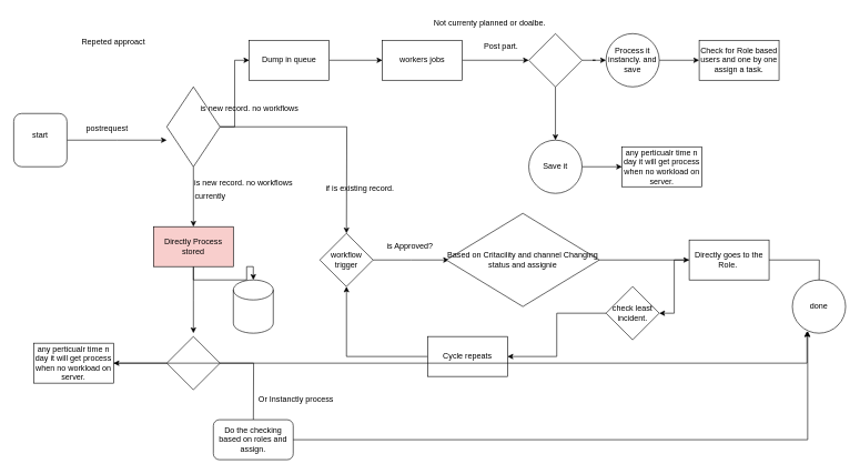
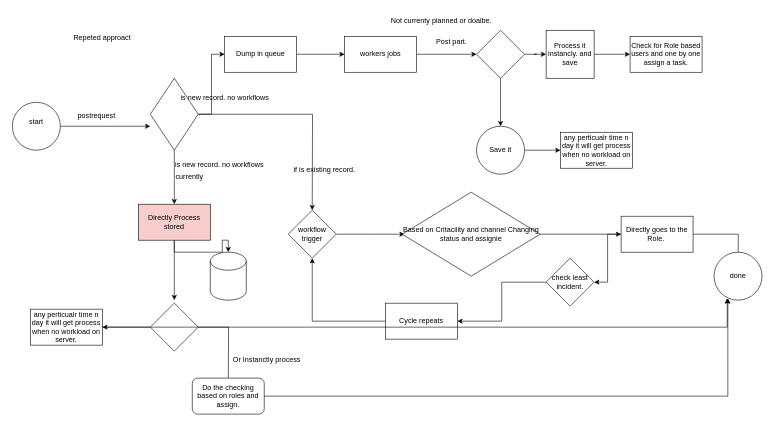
  <mxCell id="0" />
  <mxCell id="1" parent="0" />
  <mxCell id="2" value="Repeted approact&lt;div&gt;&lt;br&gt;&lt;/div&gt;" style="text;html=1;align=center;verticalAlign=middle;whiteSpace=wrap;rounded=0;" vertex="1" parent="1"><mxGeometry x="30" y="60" width="280" height="20" as="geometry" /></mxCell>
  <mxCell id="3" style="edgeStyle=orthogonalEdgeStyle;rounded=0;orthogonalLoop=1;jettySize=auto;html=1;" edge="1" parent="1" source="4"><mxGeometry relative="1" as="geometry"><mxPoint x="250" y="210" as="targetPoint" /></mxGeometry></mxCell>
- <mxCell id="4" value="start&lt;div&gt;&lt;br&gt;&lt;/div&gt;" style="whiteSpace=wrap;html=1;aspect=fixed;rounded=1;" vertex="1" parent="1"><mxGeometry x="20" y="170" width="80" height="80" as="geometry" /></mxCell>
+ <mxCell id="4" value="start&lt;div&gt;&lt;br&gt;&lt;/div&gt;" style="ellipse;whiteSpace=wrap;html=1;aspect=fixed;" vertex="1" parent="1"><mxGeometry x="20" y="170" width="80" height="80" as="geometry" /></mxCell>
  <mxCell id="5" value="postrequest" style="text;html=1;align=center;verticalAlign=middle;resizable=0;points=[];autosize=1;strokeColor=none;fillColor=none;" vertex="1" parent="1"><mxGeometry x="115" y="178" width="90" height="30" as="geometry" /></mxCell>
  <mxCell id="6" value="" style="edgeStyle=orthogonalEdgeStyle;rounded=0;orthogonalLoop=1;jettySize=auto;html=1;" edge="1" parent="1" source="9" target="14"><mxGeometry relative="1" as="geometry" /></mxCell>
  <mxCell id="7" style="edgeStyle=orthogonalEdgeStyle;rounded=0;orthogonalLoop=1;jettySize=auto;html=1;entryX=0;entryY=0.5;entryDx=0;entryDy=0;" edge="1" parent="1" source="9" target="11"><mxGeometry relative="1" as="geometry" /></mxCell>
  <mxCell id="8" style="edgeStyle=orthogonalEdgeStyle;rounded=0;orthogonalLoop=1;jettySize=auto;html=1;" edge="1" parent="1" source="9"><mxGeometry relative="1" as="geometry"><mxPoint x="520" y="350" as="targetPoint" /></mxGeometry></mxCell>
  <mxCell id="9" value="" style="rhombus;whiteSpace=wrap;html=1;" vertex="1" parent="1"><mxGeometry x="250" y="130" width="80" height="120" as="geometry" /></mxCell>
  <mxCell id="10" value="" style="edgeStyle=orthogonalEdgeStyle;rounded=0;orthogonalLoop=1;jettySize=auto;html=1;" edge="1" parent="1" source="11" target="17"><mxGeometry relative="1" as="geometry" /></mxCell>
  <mxCell id="11" value="Dump in queue" style="whiteSpace=wrap;html=1;" vertex="1" parent="1"><mxGeometry x="374" y="60" width="120" height="60" as="geometry" /></mxCell>
  <mxCell id="12" style="edgeStyle=orthogonalEdgeStyle;rounded=0;orthogonalLoop=1;jettySize=auto;html=1;" edge="1" parent="1" source="14"><mxGeometry relative="1" as="geometry"><mxPoint x="290" y="500" as="targetPoint" /></mxGeometry></mxCell>
  <mxCell id="13" style="edgeStyle=orthogonalEdgeStyle;rounded=0;orthogonalLoop=1;jettySize=auto;html=1;" edge="1" parent="1" source="14" target="50"><mxGeometry relative="1" as="geometry" /></mxCell>
  <mxCell id="14" value="Directly Process&lt;div&gt;stored&lt;/div&gt;" style="whiteSpace=wrap;html=1;fillColor=#f8cecc;" vertex="1" parent="1"><mxGeometry x="230" y="340" width="120" height="60" as="geometry" /></mxCell>
  <mxCell id="15" value="currently" style="text;html=1;align=center;verticalAlign=middle;resizable=0;points=[];autosize=1;strokeColor=none;fillColor=none;" vertex="1" parent="1"><mxGeometry x="280" y="280" width="70" height="30" as="geometry" /></mxCell>
  <mxCell id="16" value="" style="edgeStyle=orthogonalEdgeStyle;rounded=0;orthogonalLoop=1;jettySize=auto;html=1;" edge="1" parent="1" source="17" target="22"><mxGeometry relative="1" as="geometry" /></mxCell>
  <mxCell id="17" value="workers jobs" style="whiteSpace=wrap;html=1;" vertex="1" parent="1"><mxGeometry x="574" y="60" width="120" height="60" as="geometry" /></mxCell>
  <mxCell id="18" value="" style="edgeStyle=orthogonalEdgeStyle;rounded=0;orthogonalLoop=1;jettySize=auto;html=1;" edge="1" parent="1" source="19" target="26"><mxGeometry relative="1" as="geometry" /></mxCell>
- <mxCell id="19" value="Process it instancly. and save" style="ellipse;whiteSpace=wrap;html=1;" vertex="1" parent="1"><mxGeometry x="910" y="50" width="80" height="80" as="geometry" /></mxCell>
+ <mxCell id="19" value="Process it instancly. and save" style="whiteSpace=wrap;html=1;rounded=0;" vertex="1" parent="1"><mxGeometry x="910" y="50" width="80" height="80" as="geometry" /></mxCell>
  <mxCell id="20" style="edgeStyle=orthogonalEdgeStyle;rounded=0;orthogonalLoop=1;jettySize=auto;html=1;entryX=0;entryY=0.5;entryDx=0;entryDy=0;" edge="1" parent="1" source="22" target="19"><mxGeometry relative="1" as="geometry" /></mxCell>
  <mxCell id="21" value="" style="edgeStyle=orthogonalEdgeStyle;rounded=0;orthogonalLoop=1;jettySize=auto;html=1;" edge="1" parent="1" source="22" target="24"><mxGeometry relative="1" as="geometry" /></mxCell>
  <mxCell id="22" value="" style="rhombus;whiteSpace=wrap;html=1;" vertex="1" parent="1"><mxGeometry x="794" y="50" width="80" height="80" as="geometry" /></mxCell>
  <mxCell id="23" value="" style="edgeStyle=orthogonalEdgeStyle;rounded=0;orthogonalLoop=1;jettySize=auto;html=1;" edge="1" parent="1" source="24" target="25"><mxGeometry relative="1" as="geometry" /></mxCell>
  <mxCell id="24" value="Save it" style="ellipse;whiteSpace=wrap;html=1;" vertex="1" parent="1"><mxGeometry x="794" y="210" width="80" height="80" as="geometry" /></mxCell>
  <mxCell id="25" value="any perticualr time n day it will get process when no workload on server." style="whiteSpace=wrap;html=1;" vertex="1" parent="1"><mxGeometry x="934" y="220" width="120" height="60" as="geometry" /></mxCell>
  <mxCell id="26" value="Check for Role based users and one by one assign a task." style="whiteSpace=wrap;html=1;" vertex="1" parent="1"><mxGeometry x="1050" y="60" width="120" height="60" as="geometry" /></mxCell>
  <mxCell id="27" value="Post part." style="text;html=1;align=center;verticalAlign=middle;resizable=0;points=[];autosize=1;strokeColor=none;fillColor=none;" vertex="1" parent="1"><mxGeometry x="717" y="55" width="70" height="30" as="geometry" /></mxCell>
  <mxCell id="28" value="is new record. no workflows" style="text;html=1;align=center;verticalAlign=middle;resizable=0;points=[];autosize=1;strokeColor=none;fillColor=none;" vertex="1" parent="1"><mxGeometry x="280" y="260" width="170" height="30" as="geometry" /></mxCell>
  <mxCell id="29" value="is new record. no workflows" style="text;html=1;align=center;verticalAlign=middle;resizable=0;points=[];autosize=1;strokeColor=none;fillColor=none;" vertex="1" parent="1"><mxGeometry x="289" y="148" width="170" height="30" as="geometry" /></mxCell>
  <mxCell id="30" value="if is existing record." style="text;html=1;align=center;verticalAlign=middle;resizable=0;points=[];autosize=1;strokeColor=none;fillColor=none;" vertex="1" parent="1"><mxGeometry x="475" y="268" width="130" height="30" as="geometry" /></mxCell>
  <mxCell id="31" value="" style="edgeStyle=orthogonalEdgeStyle;rounded=0;orthogonalLoop=1;jettySize=auto;html=1;" edge="1" parent="1" source="32"><mxGeometry relative="1" as="geometry"><mxPoint x="674" y="390" as="targetPoint" /></mxGeometry></mxCell>
  <mxCell id="32" value="workflow trigger" style="rhombus;whiteSpace=wrap;html=1;" vertex="1" parent="1"><mxGeometry x="480" y="350" width="80" height="80" as="geometry" /></mxCell>
- <mxCell id="33" value="is Approved?" style="text;html=1;align=center;verticalAlign=middle;resizable=0;points=[];autosize=1;strokeColor=none;fillColor=none;" vertex="1" parent="1"><mxGeometry x="570" y="355" width="90" height="30" as="geometry" /></mxCell>
  <mxCell id="34" value="" style="edgeStyle=orthogonalEdgeStyle;rounded=0;orthogonalLoop=1;jettySize=auto;html=1;" edge="1" parent="1" source="35" target="38"><mxGeometry relative="1" as="geometry" /></mxCell>
  <mxCell id="35" value="Based on Critacility and channel Changing status and assignie" style="rhombus;whiteSpace=wrap;html=1;" vertex="1" parent="1"><mxGeometry x="670" y="320" width="230" height="140" as="geometry" /></mxCell>
  <mxCell id="36" style="edgeStyle=orthogonalEdgeStyle;rounded=0;orthogonalLoop=1;jettySize=auto;html=1;" edge="1" parent="1" source="38"><mxGeometry relative="1" as="geometry"><mxPoint x="1230" y="440" as="targetPoint" /></mxGeometry></mxCell>
  <mxCell id="37" style="edgeStyle=orthogonalEdgeStyle;rounded=0;orthogonalLoop=1;jettySize=auto;html=1;entryX=1;entryY=0.5;entryDx=0;entryDy=0;" edge="1" parent="1" source="38" target="52"><mxGeometry relative="1" as="geometry" /></mxCell>
  <mxCell id="38" value="Directly goes to the Role.&amp;nbsp;" style="whiteSpace=wrap;html=1;" vertex="1" parent="1"><mxGeometry x="1035" y="360" width="120" height="60" as="geometry" /></mxCell>
  <mxCell id="39" style="edgeStyle=orthogonalEdgeStyle;rounded=0;orthogonalLoop=1;jettySize=auto;html=1;" edge="1" parent="1" source="40" target="32"><mxGeometry relative="1" as="geometry" /></mxCell>
  <mxCell id="40" value="Cycle repeats" style="rounded=0;whiteSpace=wrap;html=1;" vertex="1" parent="1"><mxGeometry x="642" y="505" width="120" height="60" as="geometry" /></mxCell>
  <mxCell id="41" value="done" style="ellipse;whiteSpace=wrap;html=1;" vertex="1" parent="1"><mxGeometry x="1190" y="420" width="80" height="80" as="geometry" /></mxCell>
  <mxCell id="42" value="any perticualr time n day it will get process when no workload on server." style="whiteSpace=wrap;html=1;" vertex="1" parent="1"><mxGeometry x="50" y="515" width="120" height="60" as="geometry" /></mxCell>
  <mxCell id="43" style="edgeStyle=orthogonalEdgeStyle;rounded=0;orthogonalLoop=1;jettySize=auto;html=1;entryX=1;entryY=0.5;entryDx=0;entryDy=0;" edge="1" parent="1" source="45" target="42"><mxGeometry relative="1" as="geometry"><mxPoint x="210" y="545" as="targetPoint" /></mxGeometry></mxCell>
  <mxCell id="44" style="edgeStyle=orthogonalEdgeStyle;rounded=0;orthogonalLoop=1;jettySize=auto;html=1;" edge="1" parent="1" source="45"><mxGeometry relative="1" as="geometry"><mxPoint x="380" y="650" as="targetPoint" /></mxGeometry></mxCell>
  <mxCell id="45" value="" style="rhombus;whiteSpace=wrap;html=1;" vertex="1" parent="1"><mxGeometry x="250" y="505" width="80" height="80" as="geometry" /></mxCell>
  <mxCell id="46" value="Or Instanctly process" style="text;html=1;align=center;verticalAlign=middle;resizable=0;points=[];autosize=1;strokeColor=none;fillColor=none;" vertex="1" parent="1"><mxGeometry x="374" y="585" width="140" height="30" as="geometry" /></mxCell>
  <mxCell id="47" value="Do the checking based on roles and assign." style="rounded=1;whiteSpace=wrap;html=1;" vertex="1" parent="1"><mxGeometry x="320" y="630" width="120" height="60" as="geometry" /></mxCell>
  <mxCell id="48" style="edgeStyle=orthogonalEdgeStyle;rounded=0;orthogonalLoop=1;jettySize=auto;html=1;entryX=0.288;entryY=0.963;entryDx=0;entryDy=0;entryPerimeter=0;" edge="1" parent="1" source="47" target="41"><mxGeometry relative="1" as="geometry" /></mxCell>
  <mxCell id="49" style="edgeStyle=orthogonalEdgeStyle;rounded=0;orthogonalLoop=1;jettySize=auto;html=1;entryX=0.275;entryY=0.963;entryDx=0;entryDy=0;entryPerimeter=0;" edge="1" parent="1" source="42" target="41"><mxGeometry relative="1" as="geometry" /></mxCell>
  <mxCell id="50" value="" style="shape=cylinder3;whiteSpace=wrap;html=1;boundedLbl=1;backgroundOutline=1;size=15;" vertex="1" parent="1"><mxGeometry x="350" y="420" width="60" height="80" as="geometry" /></mxCell>
  <mxCell id="51" style="edgeStyle=orthogonalEdgeStyle;rounded=0;orthogonalLoop=1;jettySize=auto;html=1;" edge="1" parent="1" source="52" target="40"><mxGeometry relative="1" as="geometry" /></mxCell>
  <mxCell id="52" value="check least incident." style="rhombus;whiteSpace=wrap;html=1;" vertex="1" parent="1"><mxGeometry x="910" y="430" width="80" height="80" as="geometry" /></mxCell>
  <mxCell id="53" value="Not currenty planned or doalbe." style="text;html=1;align=center;verticalAlign=middle;resizable=0;points=[];autosize=1;strokeColor=none;fillColor=none;rotation=0;" vertex="1" parent="1"><mxGeometry x="640" y="20" width="190" height="30" as="geometry" /></mxCell>
